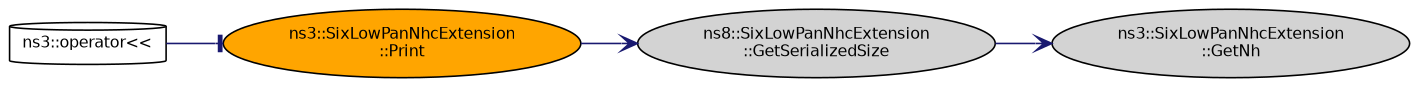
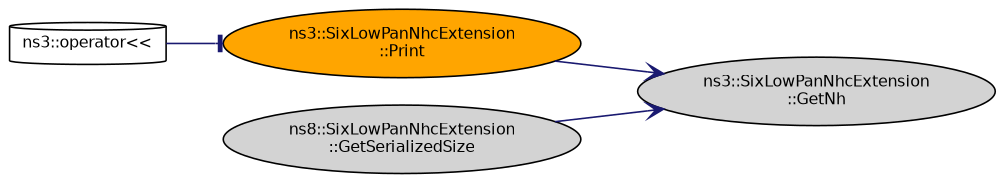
  digraph {
    rankdir=LR
    node [color=black fillcolor=lightgrey fontname=Helvetica fontsize=10 shape=ellipse style=filled]
    edge [arrowhead=vee color=midnightblue fontname=Helvetica fontsize=10 labelfontname=Helvetica labelfontsize=10 style=solid]
    n1 [fillcolor=white fontcolor=black height=0.2 label="ns3::operator\<\<" shape=cylinder width=0.4]
    n2 [fillcolor=orange height=0.2 label="ns3::SixLowPanNhcExtension\l::Print" width=0.4]
    n3 [height=0.2 label="ns8::SixLowPanNhcExtension\l::GetSerializedSize" width=0.4]
    n4 [height=0.2 label="ns3::SixLowPanNhcExtension\l::GetNh" width=0.4]
    n1 -> n2 [arrowhead=tee]
-   n2 -> n3
+   n2 -> n4
    n3 -> n4
  }
